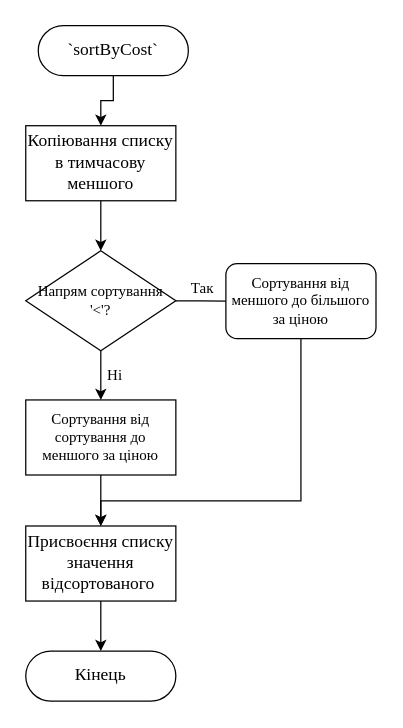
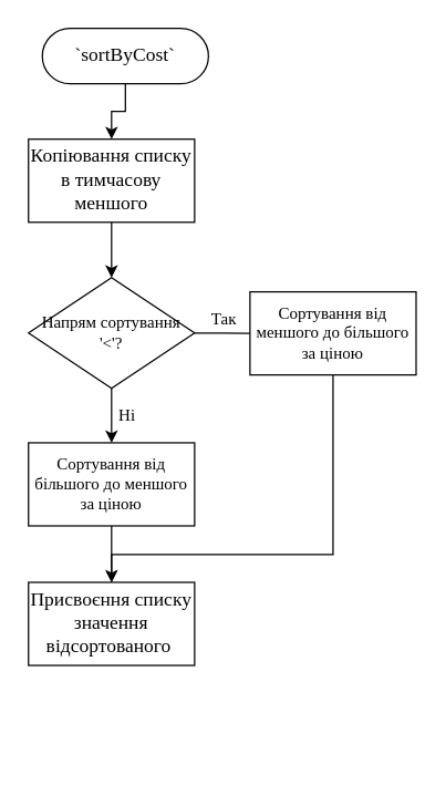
  <mxCell id="0" />
  <mxCell id="1" parent="0" />
  <mxCell id="2" value="" style="edgeStyle=orthogonalEdgeStyle;rounded=0;orthogonalLoop=1;jettySize=auto;html=1;fontFamily=Times New Roman;fontSize=14;labelBackgroundColor=none;" edge="1" parent="1" source="3" target="12"><mxGeometry relative="1" as="geometry" /></mxCell>
  <mxCell id="3" value="&lt;font style=&quot;font-size: 14px;&quot;&gt;`&lt;span style=&quot;&quot;&gt;sortByCost&lt;/span&gt;`&lt;/font&gt;" style="rounded=1;whiteSpace=wrap;html=1;labelBackgroundColor=none;fontFamily=Times New Roman;fontSize=14;arcSize=50;" vertex="1" parent="1"><mxGeometry x="30" y="20" width="120" height="40" as="geometry" /></mxCell>
- <mxCell id="4" value="" style="edgeStyle=orthogonalEdgeStyle;rounded=0;orthogonalLoop=1;jettySize=auto;html=1;fontFamily=Times New Roman;fontSize=14;labelBackgroundColor=none;" edge="1" parent="1" source="5" target="13"><mxGeometry relative="1" as="geometry" /></mxCell>
  <mxCell id="5" value="Присвоєння списку значення відсортованого&amp;nbsp;" style="rounded=0;whiteSpace=wrap;html=1;labelBackgroundColor=none;fontFamily=Times New Roman;fontSize=14;" vertex="1" parent="1"><mxGeometry x="20" y="420" width="120" height="60" as="geometry" /></mxCell>
  <mxCell id="6" value="" style="edgeStyle=orthogonalEdgeStyle;rounded=0;orthogonalLoop=1;jettySize=auto;html=1;fontFamily=Times New Roman;fontSize=12;labelBackgroundColor=none;" edge="1" parent="1" source="10" target="15"><mxGeometry relative="1" as="geometry" /></mxCell>
  <mxCell id="7" value="Ні" style="edgeLabel;html=1;align=center;verticalAlign=middle;resizable=0;points=[];fontSize=12;fontFamily=Times New Roman;labelBackgroundColor=none;" vertex="1" connectable="0" parent="6"><mxGeometry x="-0.27" y="-1" relative="1" as="geometry"><mxPoint x="11" y="4.24" as="offset" /></mxGeometry></mxCell>
  <mxCell id="8" value="" style="edgeStyle=orthogonalEdgeStyle;rounded=0;orthogonalLoop=1;jettySize=auto;html=1;fontFamily=Times New Roman;fontSize=12;labelBackgroundColor=none;endArrow=none;" edge="1" parent="1" source="10" target="17"><mxGeometry relative="1" as="geometry" /></mxCell>
  <mxCell id="9" value="Так" style="edgeLabel;html=1;align=center;verticalAlign=middle;resizable=0;points=[];fontSize=12;fontFamily=Times New Roman;labelBackgroundColor=none;" vertex="1" connectable="0" parent="8"><mxGeometry x="-0.618" relative="1" as="geometry"><mxPoint x="12.33" y="-10.81" as="offset" /></mxGeometry></mxCell>
  <mxCell id="10" value="&lt;span style=&quot;font-size: 12px;&quot;&gt;Напрям сортування '&amp;lt;'?&lt;/span&gt;" style="rhombus;whiteSpace=wrap;html=1;labelBackgroundColor=none;fontFamily=Times New Roman;fontSize=12;" vertex="1" parent="1"><mxGeometry x="20" y="200" width="120" height="80" as="geometry" /></mxCell>
  <mxCell id="11" value="" style="edgeStyle=orthogonalEdgeStyle;rounded=0;orthogonalLoop=1;jettySize=auto;html=1;fontFamily=Times New Roman;fontSize=14;labelBackgroundColor=none;" edge="1" parent="1" source="12"><mxGeometry relative="1" as="geometry"><mxPoint x="80" y="200" as="targetPoint" /></mxGeometry></mxCell>
  <mxCell id="12" value="Копіювання списку в тимчасову меншого" style="rounded=0;whiteSpace=wrap;html=1;labelBackgroundColor=none;fontFamily=Times New Roman;fontSize=14;" vertex="1" parent="1"><mxGeometry x="20" y="100" width="120" height="60" as="geometry" /></mxCell>
- <mxCell id="13" value="Кінець" style="rounded=1;whiteSpace=wrap;html=1;labelBackgroundColor=none;fontFamily=Times New Roman;fontSize=14;arcSize=50;" vertex="1" parent="1"><mxGeometry x="20" y="520" width="120" height="40" as="geometry" /></mxCell>
  <mxCell id="14" value="" style="edgeStyle=orthogonalEdgeStyle;rounded=0;orthogonalLoop=1;jettySize=auto;html=1;labelBackgroundColor=none;" edge="1" parent="1" source="15" target="5"><mxGeometry relative="1" as="geometry" /></mxCell>
- <mxCell id="15" value="&lt;span style=&quot;font-size: 12px;&quot;&gt;Сортування від сортування до меншого за ціною&lt;/span&gt;" style="rounded=0;whiteSpace=wrap;html=1;labelBackgroundColor=none;fontFamily=Times New Roman;fontSize=12;" vertex="1" parent="1"><mxGeometry x="20" y="319.24" width="120" height="60" as="geometry" /></mxCell>
- <mxCell id="16" style="edgeStyle=orthogonalEdgeStyle;rounded=0;orthogonalLoop=1;jettySize=auto;html=1;entryX=0.5;entryY=0;entryDx=0;entryDy=0;labelBackgroundColor=none;" edge="1" parent="1" source="17" target="5"><mxGeometry relative="1" as="geometry"><Array as="points"><mxPoint x="240" y="400" /><mxPoint x="80" y="400" /></Array></mxGeometry></mxCell>
- <mxCell id="17" value="&lt;span style=&quot;font-size: 12px;&quot;&gt;Сортування від меншого до більшого за ціною&lt;/span&gt;" style="whiteSpace=wrap;html=1;labelBackgroundColor=none;fontFamily=Times New Roman;fontSize=12;rounded=1;" vertex="1" parent="1"><mxGeometry x="180" y="210.24" width="120" height="60" as="geometry" /></mxCell>
+ <mxCell id="15" value="&lt;span style=&quot;font-size: 12px;&quot;&gt;Сортування від більшого до меншого за ціною&lt;/span&gt;" style="rounded=0;whiteSpace=wrap;html=1;labelBackgroundColor=none;fontFamily=Times New Roman;fontSize=12;" vertex="1" parent="1"><mxGeometry x="20" y="319.24" width="120" height="60" as="geometry" /></mxCell>
+ <mxCell id="16" style="edgeStyle=orthogonalEdgeStyle;rounded=0;orthogonalLoop=1;jettySize=auto;html=1;entryX=0.5;entryY=0;entryDx=0;entryDy=0;labelBackgroundColor=none;endArrow=open;" edge="1" parent="1" source="17" target="5"><mxGeometry relative="1" as="geometry"><Array as="points"><mxPoint x="240" y="400" /><mxPoint x="80" y="400" /></Array></mxGeometry></mxCell>
+ <mxCell id="17" value="&lt;span style=&quot;font-size: 12px;&quot;&gt;Сортування від меншого до більшого за ціною&lt;/span&gt;" style="rounded=0;whiteSpace=wrap;html=1;labelBackgroundColor=none;fontFamily=Times New Roman;fontSize=12;" vertex="1" parent="1"><mxGeometry x="180" y="210.24" width="120" height="60" as="geometry" /></mxCell>
